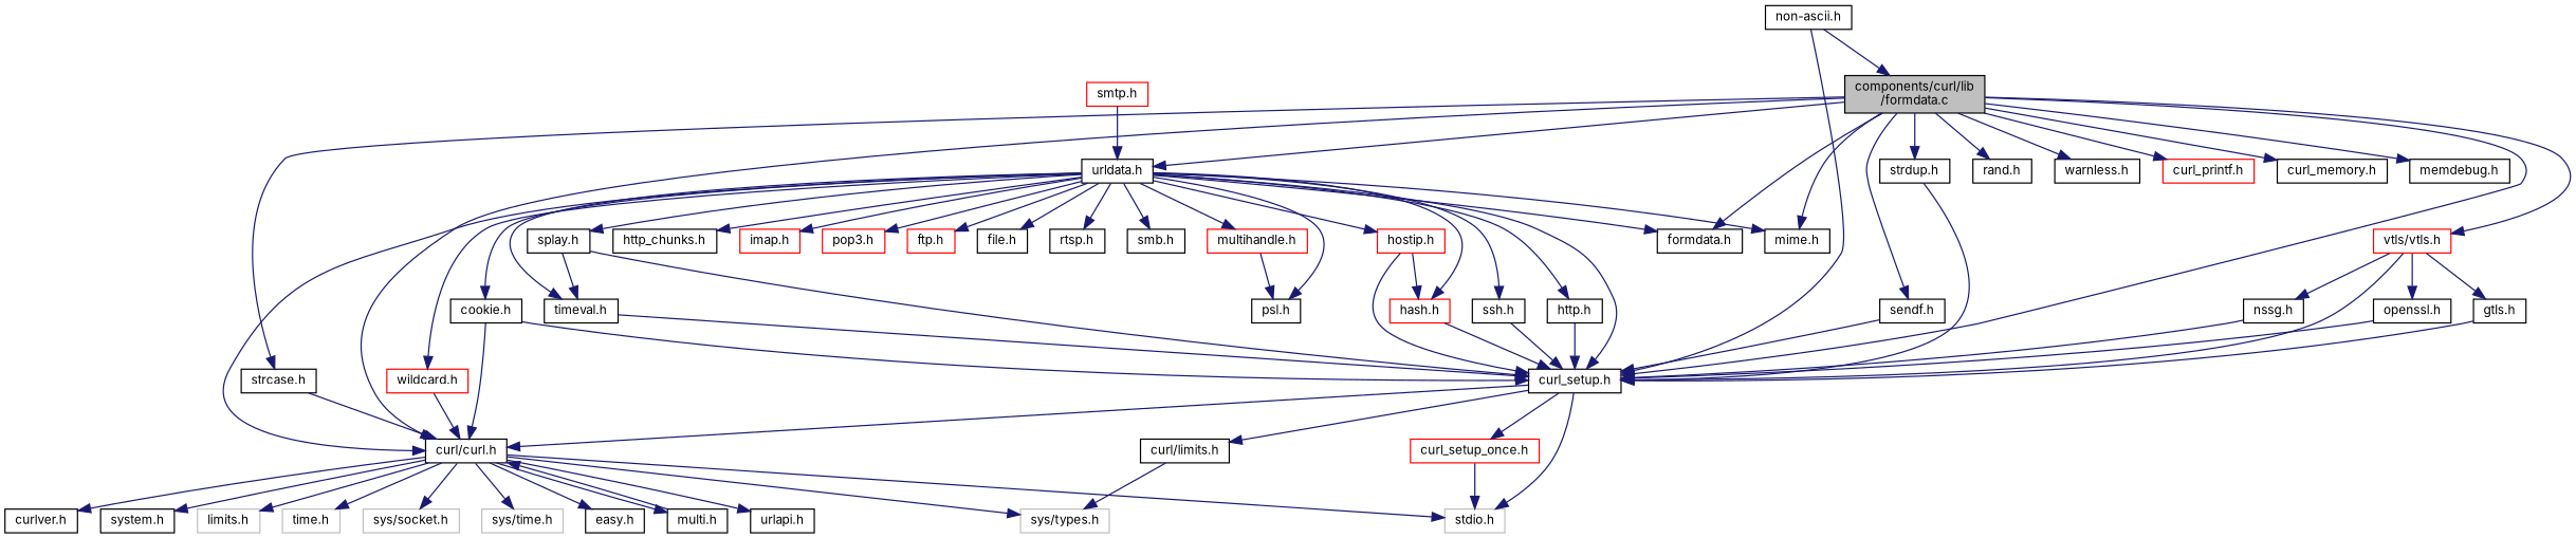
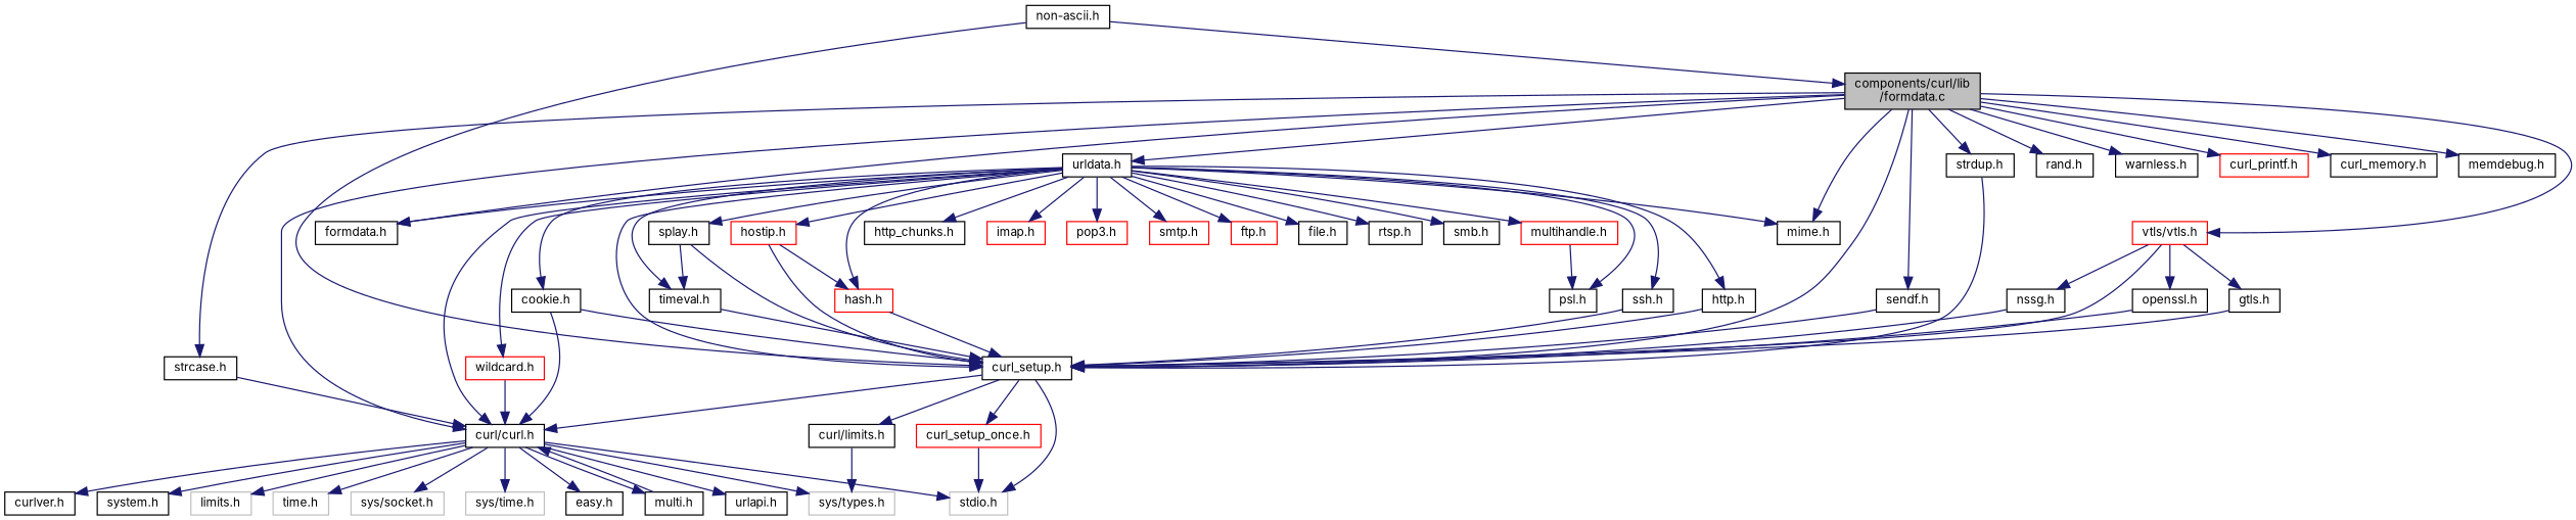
  digraph {
    fontname=Inter
    node [color=black fillcolor=white fontname=Inter fontsize=10 shape=record style=filled]
    edge [color=midnightblue fontname=Inter fontsize=10 labelfontname=Helvetica labelfontsize=10 style=solid]
    n1 [fillcolor=grey75 fontcolor=black height=0.2 label="components/curl/lib\l/formdata.c" width=0.4]
    n2 [height=0.2 label="curl_setup.h" width=0.4]
    n3 [height=0.2 label="curl/curl.h" width=0.4]
    n4 [height=0.2 label="urldata.h" width=0.4]
    n5 [height=0.2 label="formdata.h" width=0.4]
    n6 [height=0.2 label="mime.h" width=0.4]
    n7 [color=red height=0.2 label="vtls/vtls.h" width=0.4]
    n8 [height=0.2 label="strcase.h" width=0.4]
    n9 [height=0.2 label="sendf.h" width=0.4]
    n10 [height=0.2 label="strdup.h" width=0.4]
    n11 [height=0.2 label="rand.h" width=0.4]
    n12 [height=0.2 label="warnless.h" width=0.4]
    n13 [color=red height=0.2 label="curl_printf.h" width=0.4]
    n14 [height=0.2 label="curl_memory.h" width=0.4]
    n15 [height=0.2 label="memdebug.h" width=0.4]
    n16 [color=grey75 height=0.2 label="stdio.h" width=0.4]
    n17 [height=0.2 label="curl/limits.h" width=0.4]
    n18 [color=red height=0.2 label="curl_setup_once.h" width=0.4]
    n19 [height=0.2 label="curlver.h" width=0.4]
    n20 [height=0.2 label="system.h" width=0.4]
    n21 [color=grey75 height=0.2 label="limits.h" width=0.4]
    n22 [color=grey75 height=0.2 label="sys/types.h" width=0.4]
    n23 [color=grey75 height=0.2 label="time.h" width=0.4]
    n24 [color=grey75 height=0.2 label="sys/socket.h" width=0.4]
    n25 [color=grey75 height=0.2 label="sys/time.h" width=0.4]
    n26 [height=0.2 label="easy.h" width=0.4]
    n27 [height=0.2 label="multi.h" width=0.4]
    n28 [height=0.2 label="urlapi.h" width=0.4]
    n29 [height=0.2 label="cookie.h" width=0.4]
    n30 [height=0.2 label="psl.h" width=0.4]
    n31 [height=0.2 label="timeval.h" width=0.4]
    n32 [height=0.2 label="http_chunks.h" width=0.4]
    n33 [color=red height=0.2 label="hostip.h" width=0.4]
    n34 [color=red height=0.2 label="hash.h" width=0.4]
    n35 [height=0.2 label="splay.h" width=0.4]
    n36 [color=red height=0.2 label="imap.h" width=0.4]
    n37 [color=red height=0.2 label="pop3.h" width=0.4]
    n38 [color=red height=0.2 label="smtp.h" width=0.4]
    n39 [color=red height=0.2 label="ftp.h" width=0.4]
    n40 [height=0.2 label="file.h" width=0.4]
    n41 [height=0.2 label="ssh.h" width=0.4]
    n42 [height=0.2 label="http.h" width=0.4]
    n43 [height=0.2 label="rtsp.h" width=0.4]
    n44 [height=0.2 label="smb.h" width=0.4]
    n45 [color=red height=0.2 label="wildcard.h" width=0.4]
    n46 [color=red height=0.2 label="multihandle.h" width=0.4]
    n47 [height=0.2 label="non-ascii.h" width=0.4]
    n48 [height=0.2 label="openssl.h" width=0.4]
    n49 [height=0.2 label="gtls.h" width=0.4]
    n50 [height=0.2 label="nssg.h" width=0.4]
    n1 -> n2
    n1 -> n3
    n1 -> n4
    n1 -> n5
    n1 -> n6
    n1 -> n7
    n1 -> n8
    n1 -> n9
    n1 -> n10
    n1 -> n11
    n1 -> n12
    n1 -> n13
    n1 -> n14
    n1 -> n15
    n2 -> n3
    n2 -> n16
    n2 -> n17
    n2 -> n18
    n3 -> n16
    n3 -> n19
    n3 -> n20
    n3 -> n21
    n3 -> n22
    n3 -> n23
    n3 -> n24
    n3 -> n25
    n3 -> n26
    n3 -> n27
    n3 -> n28
    n4 -> n2
    n4 -> n3
    n4 -> n5
    n4 -> n6
    n4 -> n29
    n4 -> n30
    n4 -> n31
    n4 -> n32
    n4 -> n33
    n4 -> n34
    n4 -> n35
    n4 -> n36
    n4 -> n37
-   n38 -> n4
+   n4 -> n38
    n4 -> n39
    n4 -> n40
    n4 -> n41
    n4 -> n42
    n4 -> n43
    n4 -> n44
    n4 -> n45
    n4 -> n46
    n7 -> n2
    n7 -> n48
    n7 -> n49
    n7 -> n50
    n8 -> n3
    n9 -> n2
    n10 -> n2
    n17 -> n22
    n18 -> n16
    n27 -> n3
    n29 -> n2
    n29 -> n3
    n31 -> n2
    n33 -> n2
    n33 -> n34
    n34 -> n2
    n35 -> n2
    n35 -> n31
    n41 -> n2
    n42 -> n2
    n45 -> n3
    n46 -> n30
    n47 -> n1
    n47 -> n2
    n48 -> n2
    n49 -> n2
    n50 -> n2
  }
